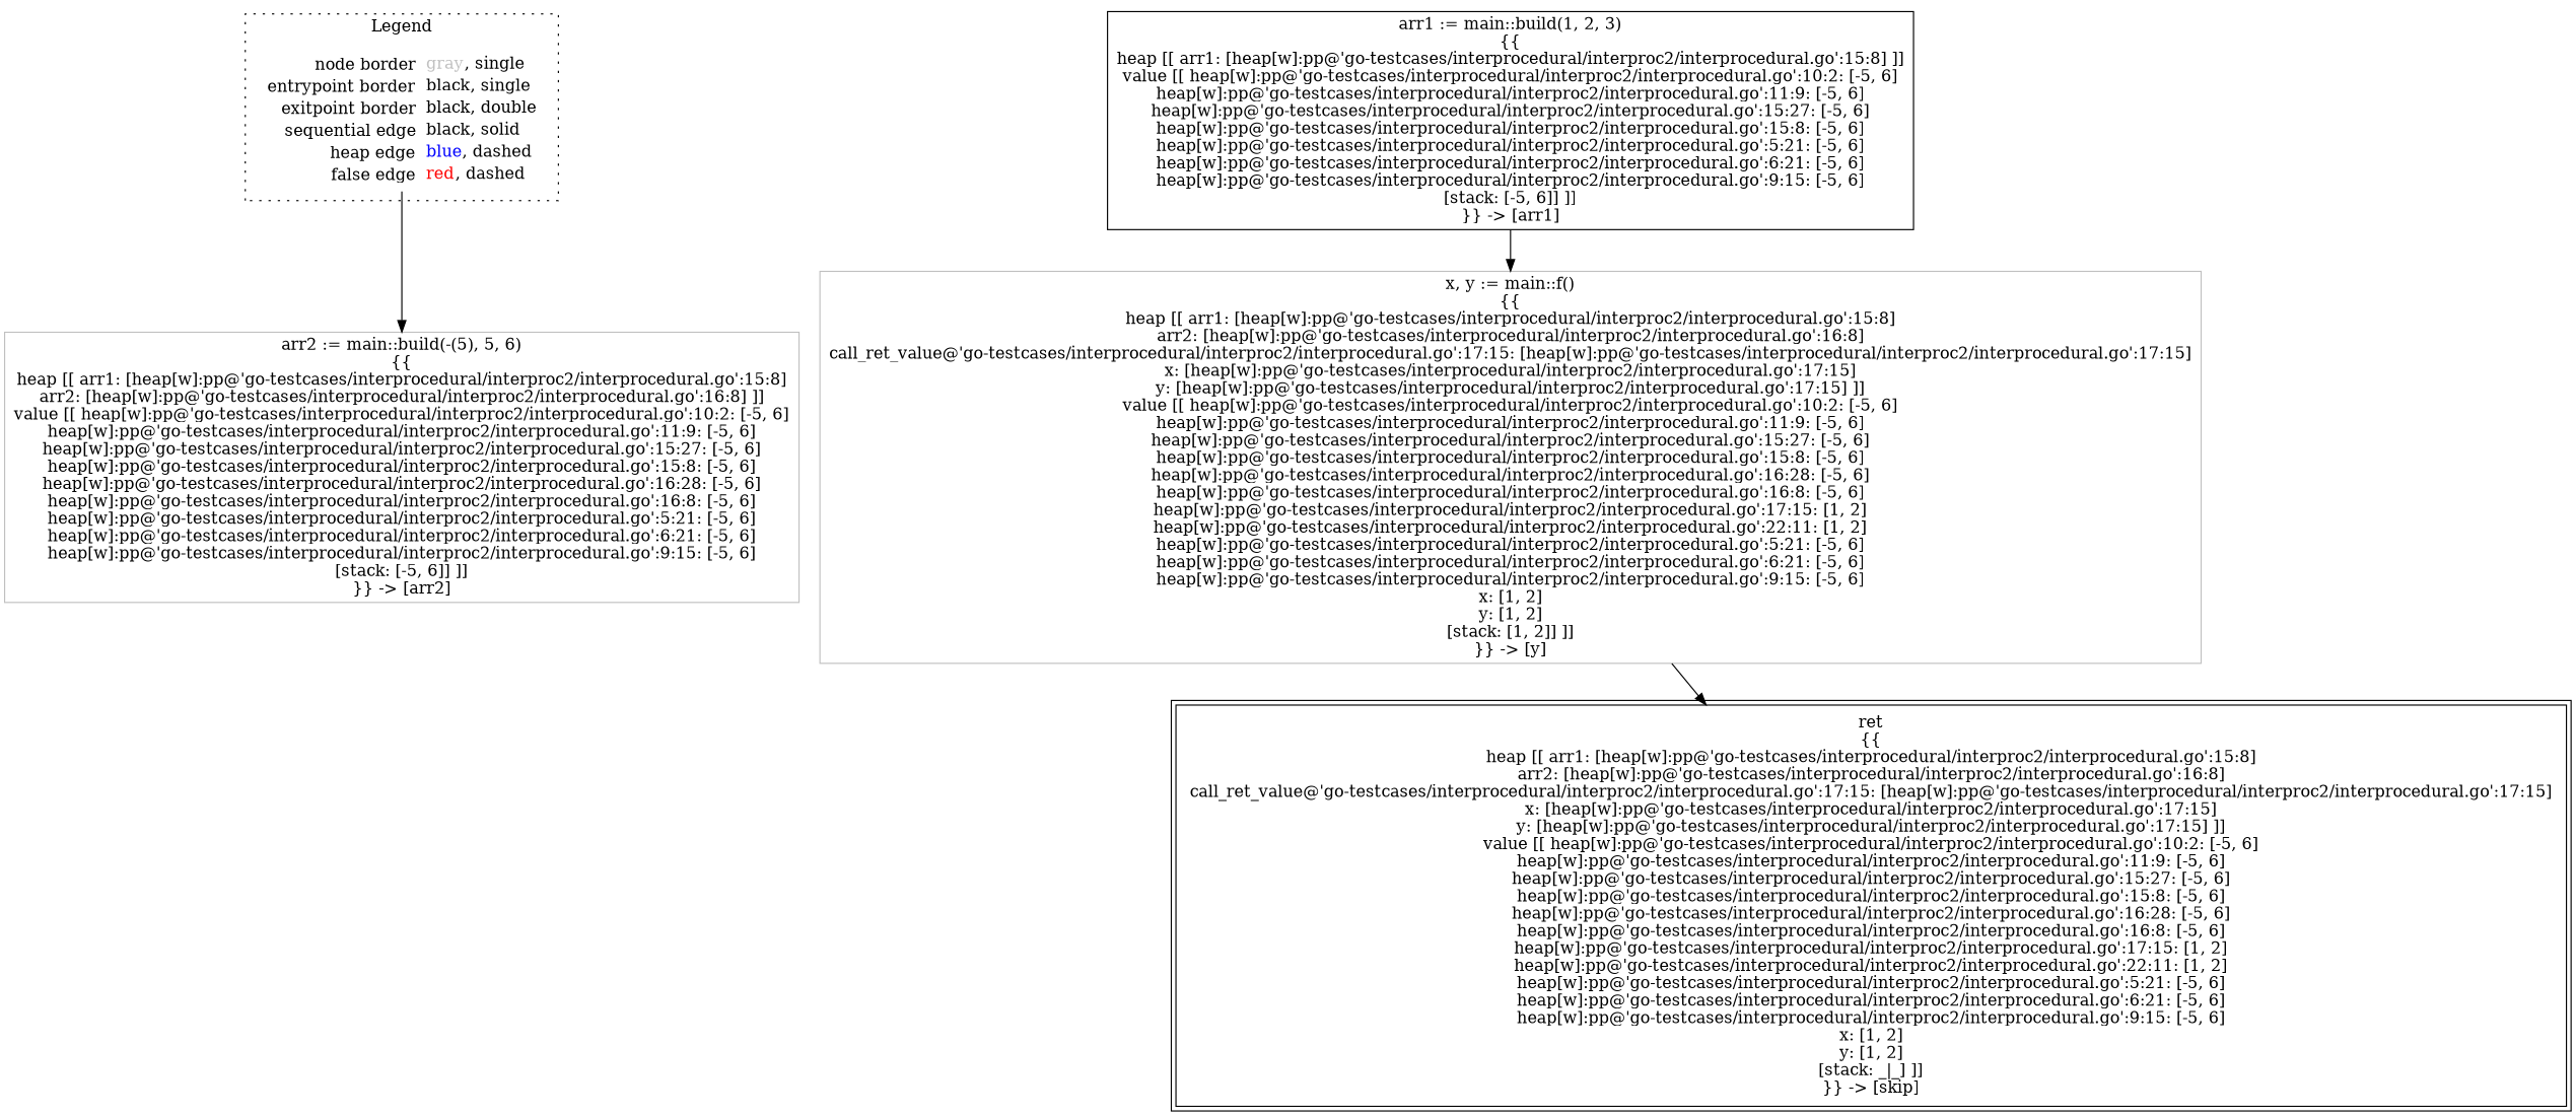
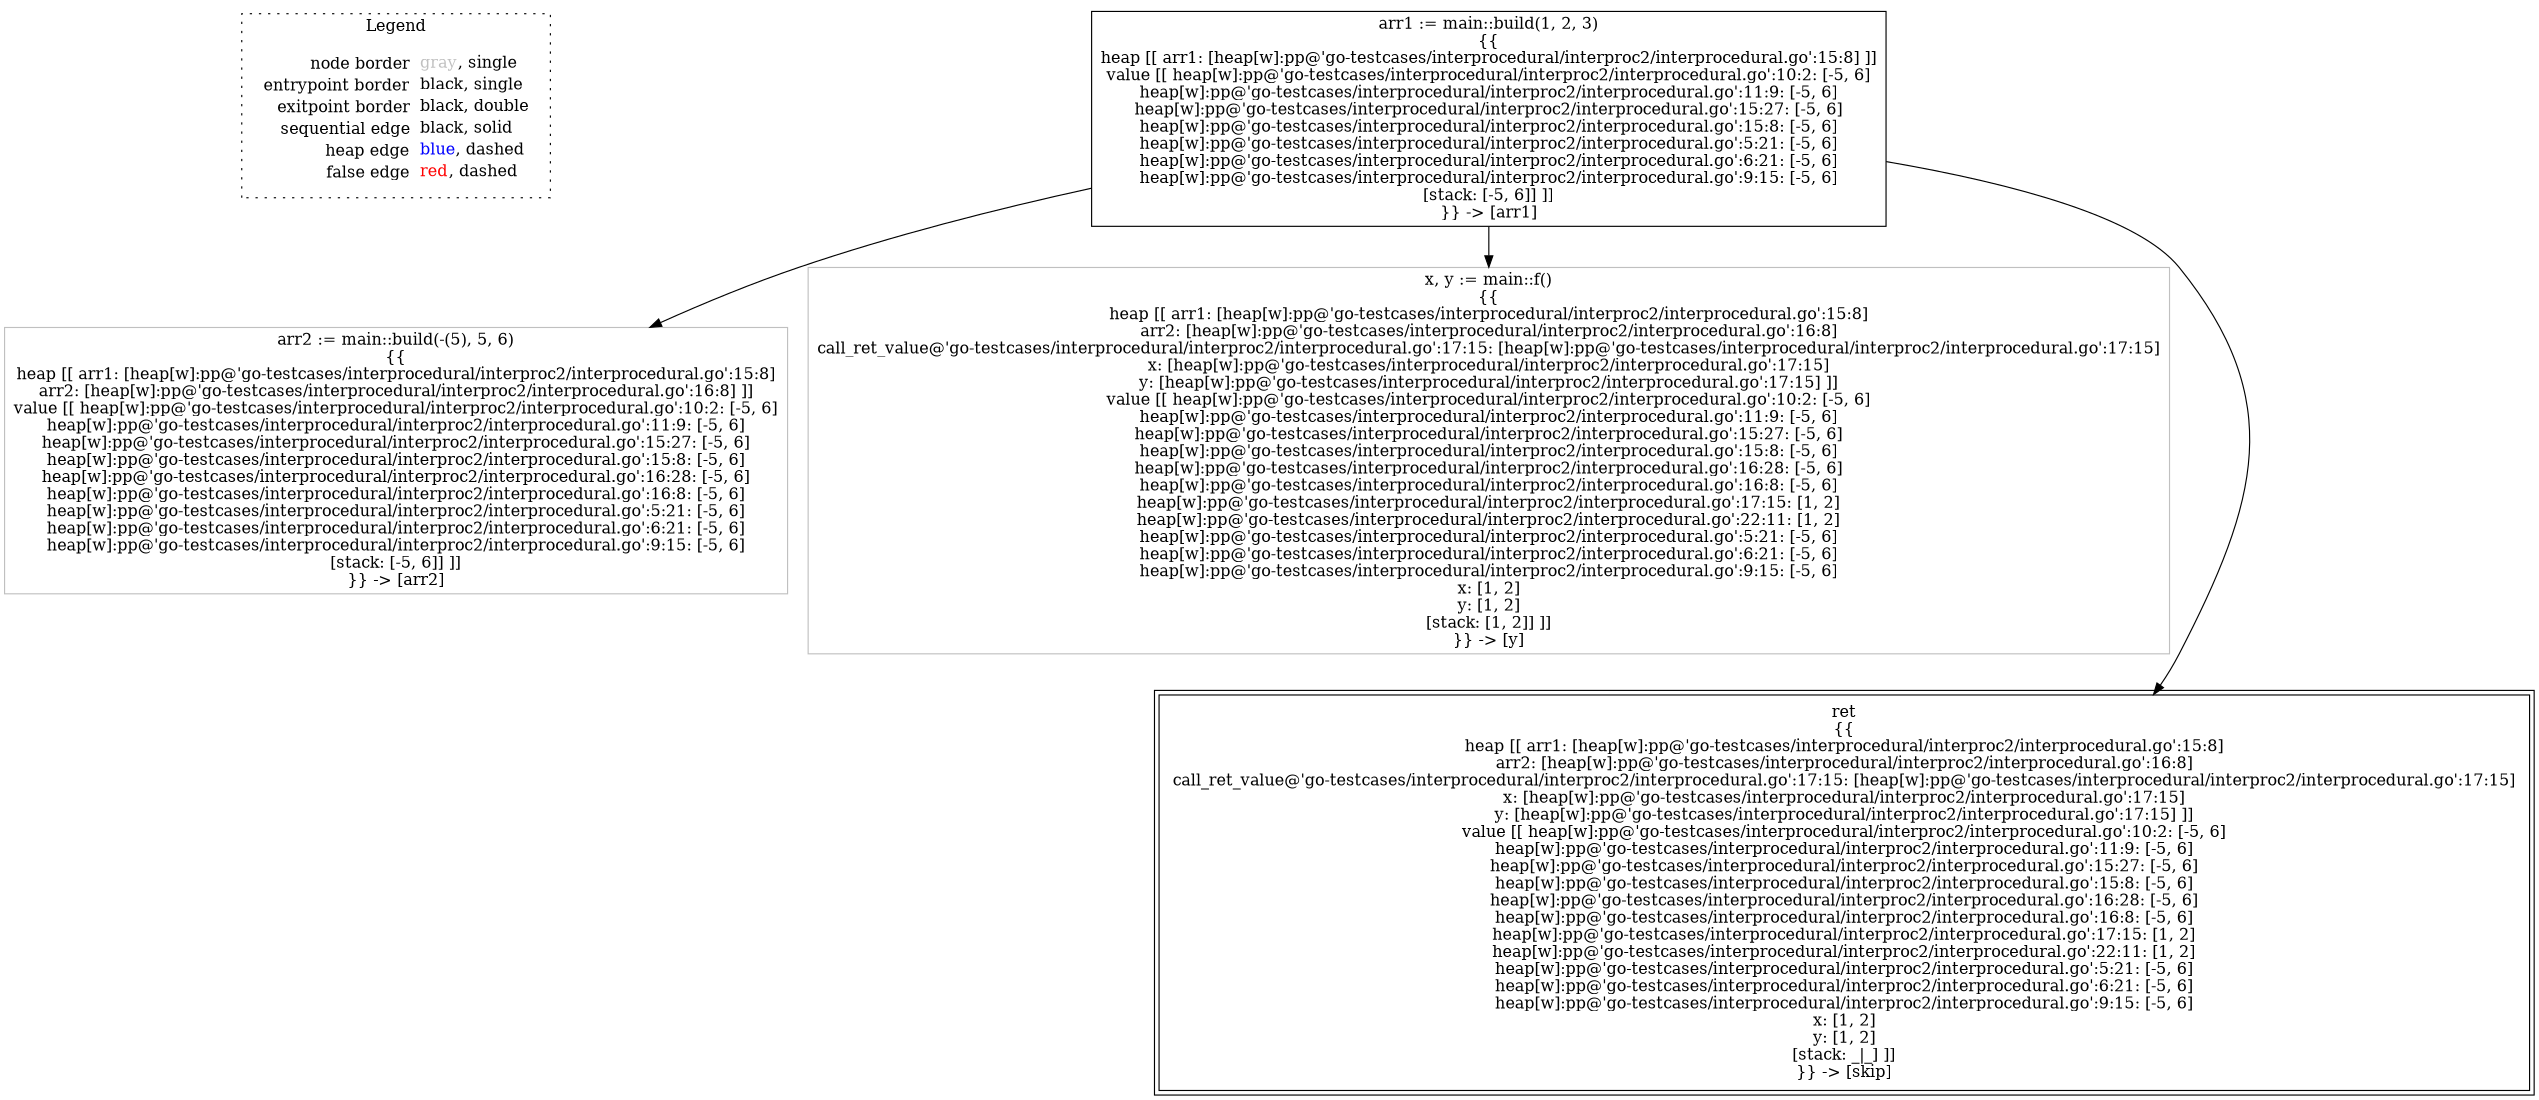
  digraph {
    node [shape=rect color=black]
    edge [color=black]
    n1 [label=<<table border="0" cellpadding="2" cellspacing="0" cellborder="0"><tr><td align="right">node border&nbsp;</td><td align="left"><font color="gray">gray</font>, single</td></tr><tr><td align="right">entrypoint border&nbsp;</td><td align="left"><font color="black">black</font>, single</td></tr><tr><td align="right">exitpoint border&nbsp;</td><td align="left"><font color="black">black</font>, double</td></tr><tr><td align="right">sequential edge&nbsp;</td><td align="left"><font color="black">black</font>, solid</td></tr><tr><td align="right">heap edge&nbsp;</td><td align="left"><font color="blue">blue</font>, dashed</td></tr><tr><td align="right">false edge&nbsp;</td><td align="left"><font color="red">red</font>, dashed</td></tr></table>> shape=plaintext color=""]
    n2 [label=<arr1 := main::build(1, 2, 3)<BR/>{{<BR/>heap [[ arr1: [heap[w]:pp@'go-testcases/interprocedural/interproc2/interprocedural.go':15:8] ]]<BR/>value [[ heap[w]:pp@'go-testcases/interprocedural/interproc2/interprocedural.go':10:2: [-5, 6]<BR/>heap[w]:pp@'go-testcases/interprocedural/interproc2/interprocedural.go':11:9: [-5, 6]<BR/>heap[w]:pp@'go-testcases/interprocedural/interproc2/interprocedural.go':15:27: [-5, 6]<BR/>heap[w]:pp@'go-testcases/interprocedural/interproc2/interprocedural.go':15:8: [-5, 6]<BR/>heap[w]:pp@'go-testcases/interprocedural/interproc2/interprocedural.go':5:21: [-5, 6]<BR/>heap[w]:pp@'go-testcases/interprocedural/interproc2/interprocedural.go':6:21: [-5, 6]<BR/>heap[w]:pp@'go-testcases/interprocedural/interproc2/interprocedural.go':9:15: [-5, 6]<BR/>[stack: [-5, 6]] ]]<BR/>}} -&gt; [arr1]>]
    n3 [color=gray label=<arr2 := main::build(-(5), 5, 6)<BR/>{{<BR/>heap [[ arr1: [heap[w]:pp@'go-testcases/interprocedural/interproc2/interprocedural.go':15:8]<BR/>arr2: [heap[w]:pp@'go-testcases/interprocedural/interproc2/interprocedural.go':16:8] ]]<BR/>value [[ heap[w]:pp@'go-testcases/interprocedural/interproc2/interprocedural.go':10:2: [-5, 6]<BR/>heap[w]:pp@'go-testcases/interprocedural/interproc2/interprocedural.go':11:9: [-5, 6]<BR/>heap[w]:pp@'go-testcases/interprocedural/interproc2/interprocedural.go':15:27: [-5, 6]<BR/>heap[w]:pp@'go-testcases/interprocedural/interproc2/interprocedural.go':15:8: [-5, 6]<BR/>heap[w]:pp@'go-testcases/interprocedural/interproc2/interprocedural.go':16:28: [-5, 6]<BR/>heap[w]:pp@'go-testcases/interprocedural/interproc2/interprocedural.go':16:8: [-5, 6]<BR/>heap[w]:pp@'go-testcases/interprocedural/interproc2/interprocedural.go':5:21: [-5, 6]<BR/>heap[w]:pp@'go-testcases/interprocedural/interproc2/interprocedural.go':6:21: [-5, 6]<BR/>heap[w]:pp@'go-testcases/interprocedural/interproc2/interprocedural.go':9:15: [-5, 6]<BR/>[stack: [-5, 6]] ]]<BR/>}} -&gt; [arr2]>]
    n4 [color=gray label=<x, y := main::f()<BR/>{{<BR/>heap [[ arr1: [heap[w]:pp@'go-testcases/interprocedural/interproc2/interprocedural.go':15:8]<BR/>arr2: [heap[w]:pp@'go-testcases/interprocedural/interproc2/interprocedural.go':16:8]<BR/>call_ret_value@'go-testcases/interprocedural/interproc2/interprocedural.go':17:15: [heap[w]:pp@'go-testcases/interprocedural/interproc2/interprocedural.go':17:15]<BR/>x: [heap[w]:pp@'go-testcases/interprocedural/interproc2/interprocedural.go':17:15]<BR/>y: [heap[w]:pp@'go-testcases/interprocedural/interproc2/interprocedural.go':17:15] ]]<BR/>value [[ heap[w]:pp@'go-testcases/interprocedural/interproc2/interprocedural.go':10:2: [-5, 6]<BR/>heap[w]:pp@'go-testcases/interprocedural/interproc2/interprocedural.go':11:9: [-5, 6]<BR/>heap[w]:pp@'go-testcases/interprocedural/interproc2/interprocedural.go':15:27: [-5, 6]<BR/>heap[w]:pp@'go-testcases/interprocedural/interproc2/interprocedural.go':15:8: [-5, 6]<BR/>heap[w]:pp@'go-testcases/interprocedural/interproc2/interprocedural.go':16:28: [-5, 6]<BR/>heap[w]:pp@'go-testcases/interprocedural/interproc2/interprocedural.go':16:8: [-5, 6]<BR/>heap[w]:pp@'go-testcases/interprocedural/interproc2/interprocedural.go':17:15: [1, 2]<BR/>heap[w]:pp@'go-testcases/interprocedural/interproc2/interprocedural.go':22:11: [1, 2]<BR/>heap[w]:pp@'go-testcases/interprocedural/interproc2/interprocedural.go':5:21: [-5, 6]<BR/>heap[w]:pp@'go-testcases/interprocedural/interproc2/interprocedural.go':6:21: [-5, 6]<BR/>heap[w]:pp@'go-testcases/interprocedural/interproc2/interprocedural.go':9:15: [-5, 6]<BR/>x: [1, 2]<BR/>y: [1, 2]<BR/>[stack: [1, 2]] ]]<BR/>}} -&gt; [y]>]
    n5 [label=<ret<BR/>{{<BR/>heap [[ arr1: [heap[w]:pp@'go-testcases/interprocedural/interproc2/interprocedural.go':15:8]<BR/>arr2: [heap[w]:pp@'go-testcases/interprocedural/interproc2/interprocedural.go':16:8]<BR/>call_ret_value@'go-testcases/interprocedural/interproc2/interprocedural.go':17:15: [heap[w]:pp@'go-testcases/interprocedural/interproc2/interprocedural.go':17:15]<BR/>x: [heap[w]:pp@'go-testcases/interprocedural/interproc2/interprocedural.go':17:15]<BR/>y: [heap[w]:pp@'go-testcases/interprocedural/interproc2/interprocedural.go':17:15] ]]<BR/>value [[ heap[w]:pp@'go-testcases/interprocedural/interproc2/interprocedural.go':10:2: [-5, 6]<BR/>heap[w]:pp@'go-testcases/interprocedural/interproc2/interprocedural.go':11:9: [-5, 6]<BR/>heap[w]:pp@'go-testcases/interprocedural/interproc2/interprocedural.go':15:27: [-5, 6]<BR/>heap[w]:pp@'go-testcases/interprocedural/interproc2/interprocedural.go':15:8: [-5, 6]<BR/>heap[w]:pp@'go-testcases/interprocedural/interproc2/interprocedural.go':16:28: [-5, 6]<BR/>heap[w]:pp@'go-testcases/interprocedural/interproc2/interprocedural.go':16:8: [-5, 6]<BR/>heap[w]:pp@'go-testcases/interprocedural/interproc2/interprocedural.go':17:15: [1, 2]<BR/>heap[w]:pp@'go-testcases/interprocedural/interproc2/interprocedural.go':22:11: [1, 2]<BR/>heap[w]:pp@'go-testcases/interprocedural/interproc2/interprocedural.go':5:21: [-5, 6]<BR/>heap[w]:pp@'go-testcases/interprocedural/interproc2/interprocedural.go':6:21: [-5, 6]<BR/>heap[w]:pp@'go-testcases/interprocedural/interproc2/interprocedural.go':9:15: [-5, 6]<BR/>x: [1, 2]<BR/>y: [1, 2]<BR/>[stack: _|_] ]]<BR/>}} -&gt; [skip]> peripheries=2]
    subgraph cluster_1 {
      label=Legend
      style=dotted
      n1
    }
-   n1 -> n3
+   n2 -> n3
    n2 -> n4
-   n4 -> n5
+   n2 -> n5
  }
